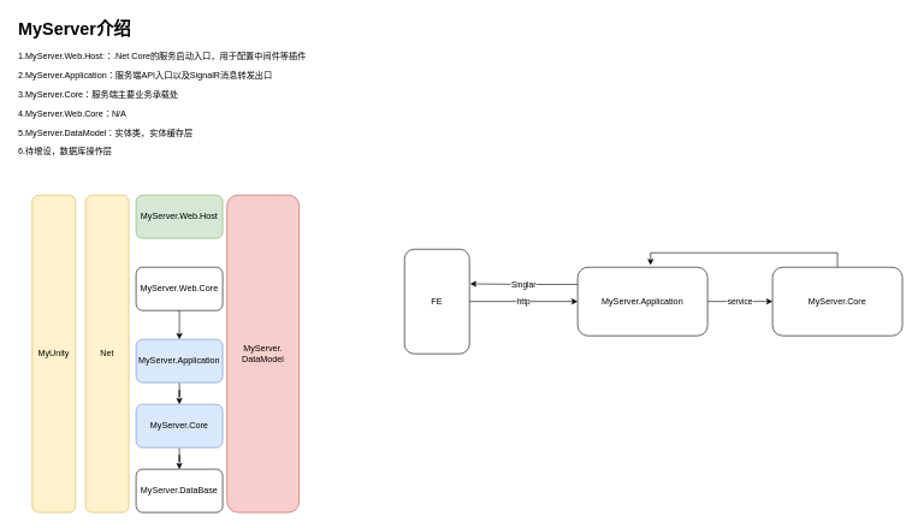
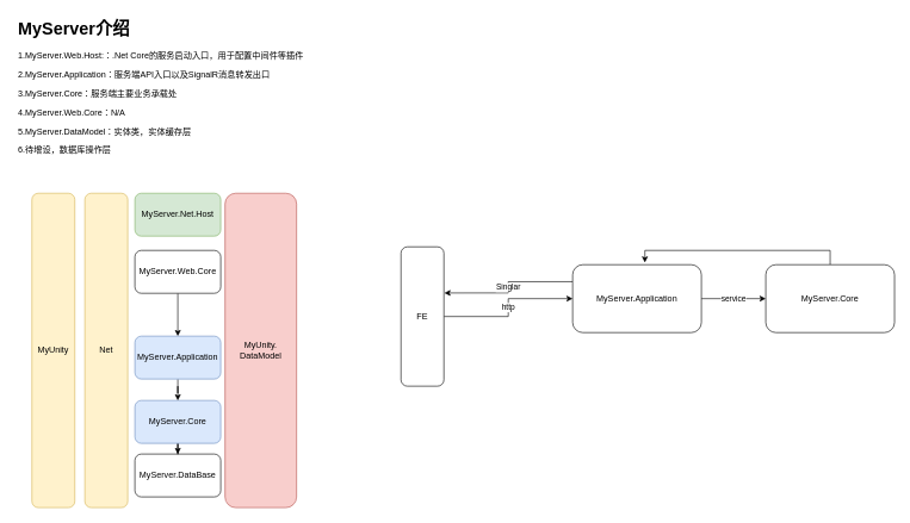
  <mxCell id="0" />
  <mxCell id="1" parent="0" />
- <mxCell id="2" value="MyServer.Web.Host" style="rounded=1;whiteSpace=wrap;html=1;fillColor=#d5e8d4;strokeColor=#82b366;" parent="1" vertex="1"><mxGeometry x="188" y="270" width="120" height="60" as="geometry" /></mxCell>
+ <mxCell id="2" value="MyServer.Net.Host" style="rounded=1;whiteSpace=wrap;html=1;fillColor=#d5e8d4;strokeColor=#82b366;" parent="1" vertex="1"><mxGeometry x="188" y="270" width="120" height="60" as="geometry" /></mxCell>
  <mxCell id="3" style="edgeStyle=orthogonalEdgeStyle;rounded=0;orthogonalLoop=1;jettySize=auto;html=1;" parent="1" source="4" target="8" edge="1"><mxGeometry relative="1" as="geometry" /></mxCell>
- <mxCell id="4" value="MyServer.Web.Core" style="rounded=1;whiteSpace=wrap;html=1;" parent="1" vertex="1"><mxGeometry x="188" y="370" width="120" height="60" as="geometry" /></mxCell>
+ <mxCell id="4" value="MyServer.Web.Core" style="rounded=1;whiteSpace=wrap;html=1;" parent="1" vertex="1"><mxGeometry x="188" y="350" width="120" height="60" as="geometry" /></mxCell>
  <mxCell id="5" style="edgeStyle=orthogonalEdgeStyle;rounded=0;orthogonalLoop=1;jettySize=auto;html=1;" parent="1" source="6" target="13" edge="1"><mxGeometry relative="1" as="geometry" /></mxCell>
  <mxCell id="6" value="MyServer.Core" style="rounded=1;whiteSpace=wrap;html=1;fillColor=#dae8fc;strokeColor=#6c8ebf;" parent="1" vertex="1"><mxGeometry x="188" y="560" width="120" height="60" as="geometry" /></mxCell>
  <mxCell id="7" style="edgeStyle=orthogonalEdgeStyle;rounded=0;orthogonalLoop=1;jettySize=auto;html=1;entryX=0.5;entryY=0;entryDx=0;entryDy=0;" parent="1" source="8" target="6" edge="1"><mxGeometry relative="1" as="geometry" /></mxCell>
  <mxCell id="8" value="MyServer.Application" style="rounded=1;whiteSpace=wrap;html=1;fillColor=#dae8fc;strokeColor=#6c8ebf;" parent="1" vertex="1"><mxGeometry x="188" y="470" width="120" height="60" as="geometry" /></mxCell>
- <mxCell id="9" value="MyServer.&lt;br&gt;DataModel" style="rounded=1;whiteSpace=wrap;html=1;fillColor=#f8cecc;strokeColor=#b85450;" parent="1" vertex="1"><mxGeometry x="314" y="270" width="100" height="440" as="geometry" /></mxCell>
+ <mxCell id="9" value="MyUnity.&lt;br&gt;DataModel" style="rounded=1;whiteSpace=wrap;html=1;fillColor=#f8cecc;strokeColor=#b85450;" parent="1" vertex="1"><mxGeometry x="314" y="270" width="100" height="440" as="geometry" /></mxCell>
  <mxCell id="10" value="&lt;h1&gt;MyServer介绍&lt;/h1&gt;&lt;p&gt;1.MyServer.Web.Host:：.Net Core的服务启动入口，用于配置中间件等插件&lt;br&gt;&lt;/p&gt;&lt;p&gt;2.MyServer.Application：服务端API入口以及SignalR消息转发出口&lt;/p&gt;&lt;p&gt;3.MyServer.Core：服务端主要业务承载处&lt;/p&gt;&lt;p&gt;4.MyServer.Web.Core：N/A&lt;/p&gt;&lt;p&gt;5.MyServer.DataModel：实体类，实体缓存层&lt;/p&gt;&lt;p&gt;6.待增设，数据库操作层&lt;/p&gt;" style="text;html=1;strokeColor=none;fillColor=none;spacing=5;spacingTop=-20;whiteSpace=wrap;overflow=hidden;rounded=0;" parent="1" vertex="1"><mxGeometry x="20" y="20" width="540" height="270" as="geometry" /></mxCell>
  <mxCell id="11" value="Net" style="rounded=1;whiteSpace=wrap;html=1;fillColor=#fff2cc;strokeColor=#d6b656;" parent="1" vertex="1"><mxGeometry x="118" y="270" width="60" height="440" as="geometry" /></mxCell>
  <mxCell id="12" value="MyUnity" style="rounded=1;whiteSpace=wrap;html=1;fillColor=#fff2cc;strokeColor=#d6b656;" parent="1" vertex="1"><mxGeometry x="44" y="270" width="60" height="440" as="geometry" /></mxCell>
- <mxCell id="13" value="MyServer.DataBase" style="rounded=1;whiteSpace=wrap;html=1;" parent="1" vertex="1"><mxGeometry x="188" y="650" width="120" height="60" as="geometry" /></mxCell>
+ <mxCell id="13" value="MyServer.DataBase" style="rounded=1;whiteSpace=wrap;html=1;" parent="1" vertex="1"><mxGeometry x="188" y="635" width="120" height="60" as="geometry" /></mxCell>
  <mxCell id="14" value="http" style="edgeStyle=orthogonalEdgeStyle;rounded=0;orthogonalLoop=1;jettySize=auto;html=1;entryX=0;entryY=0.5;entryDx=0;entryDy=0;" edge="1" parent="1" source="15" target="18"><mxGeometry relative="1" as="geometry" /></mxCell>
- <mxCell id="15" value="FE" style="rounded=1;whiteSpace=wrap;html=1;" vertex="1" parent="1"><mxGeometry x="560" y="345" width="90" height="145" as="geometry" /></mxCell>
+ <mxCell id="15" value="FE" style="rounded=1;whiteSpace=wrap;html=1;" vertex="1" parent="1"><mxGeometry x="560" y="345" width="60" height="195" as="geometry" /></mxCell>
  <mxCell id="16" value="Singlar" style="edgeStyle=orthogonalEdgeStyle;rounded=0;orthogonalLoop=1;jettySize=auto;html=1;exitX=0;exitY=0.25;exitDx=0;exitDy=0;entryX=1.011;entryY=0.331;entryDx=0;entryDy=0;entryPerimeter=0;" edge="1" parent="1" source="18" target="15"><mxGeometry relative="1" as="geometry" /></mxCell>
  <mxCell id="17" value="service" style="edgeStyle=orthogonalEdgeStyle;rounded=0;orthogonalLoop=1;jettySize=auto;html=1;entryX=0;entryY=0.5;entryDx=0;entryDy=0;" edge="1" parent="1" source="18" target="20"><mxGeometry relative="1" as="geometry" /></mxCell>
  <mxCell id="18" value="MyServer.Application" style="rounded=1;whiteSpace=wrap;html=1;" vertex="1" parent="1"><mxGeometry x="800" y="370" width="180" height="95" as="geometry" /></mxCell>
  <mxCell id="19" style="edgeStyle=orthogonalEdgeStyle;rounded=0;orthogonalLoop=1;jettySize=auto;html=1;entryX=0.561;entryY=-0.032;entryDx=0;entryDy=0;entryPerimeter=0;exitX=0.5;exitY=0;exitDx=0;exitDy=0;" edge="1" parent="1" source="20" target="18"><mxGeometry relative="1" as="geometry"><mxPoint x="910" y="297.5" as="targetPoint" /><mxPoint x="1090" y="345" as="sourcePoint" /><Array as="points"><mxPoint x="1160" y="350" /><mxPoint x="901" y="350" /></Array></mxGeometry></mxCell>
  <mxCell id="20" value="MyServer.Core" style="rounded=1;whiteSpace=wrap;html=1;" vertex="1" parent="1"><mxGeometry x="1070" y="370" width="180" height="95" as="geometry" /></mxCell>
